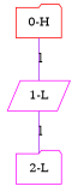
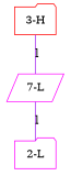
  graph {
    node [color=magenta shape=folder]
    edge [color=purple]
-   n1 [color=red label="0-H"]
-   n2 [label="1-L" shape=parallelogram]
+   n1 [color=red label="3-H"]
+   n2 [label="7-L" shape=parallelogram]
    n3 [label="2-L"]
    n1 -- n2 [label=l]
    n2 -- n3 [label=l]
  }
